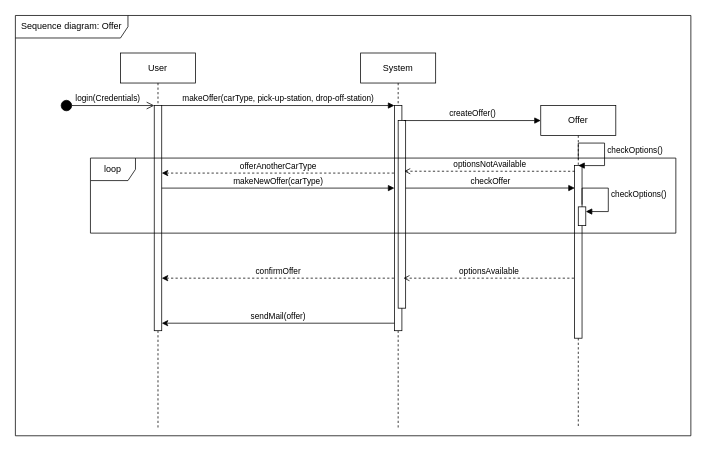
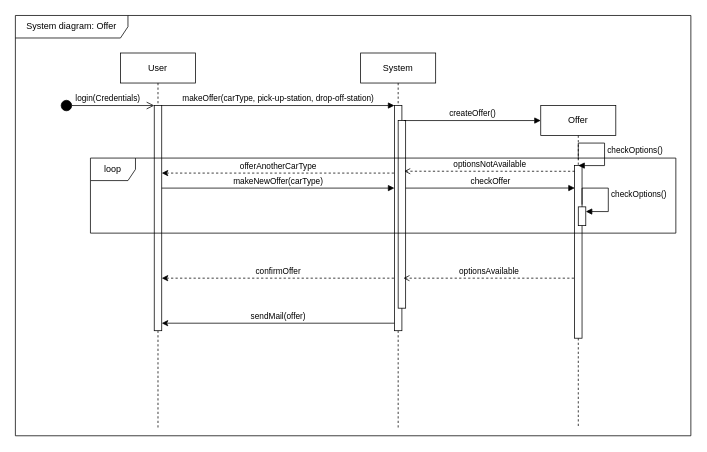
  <mxCell id="0" />
  <mxCell id="1" parent="0" />
  <mxCell id="2" value="User" style="shape=umlLifeline;perimeter=lifelinePerimeter;whiteSpace=wrap;html=1;container=1;dropTarget=0;collapsible=0;recursiveResize=0;outlineConnect=0;portConstraint=eastwest;newEdgeStyle={&quot;edgeStyle&quot;:&quot;elbowEdgeStyle&quot;,&quot;elbow&quot;:&quot;vertical&quot;,&quot;curved&quot;:0,&quot;rounded&quot;:0};" parent="1" vertex="1"><mxGeometry x="160" y="70" width="100" height="500" as="geometry" /></mxCell>
  <mxCell id="3" value="" style="html=1;points=[[0,0,0,0,5],[0,1,0,0,-5],[1,0,0,0,5],[1,1,0,0,-5]];perimeter=orthogonalPerimeter;outlineConnect=0;targetShapes=umlLifeline;portConstraint=eastwest;newEdgeStyle={&quot;curved&quot;:0,&quot;rounded&quot;:0};" parent="2" vertex="1"><mxGeometry x="45" y="70" width="10" height="300" as="geometry" /></mxCell>
  <mxCell id="4" value="System" style="shape=umlLifeline;perimeter=lifelinePerimeter;whiteSpace=wrap;html=1;container=1;dropTarget=0;collapsible=0;recursiveResize=0;outlineConnect=0;portConstraint=eastwest;newEdgeStyle={&quot;edgeStyle&quot;:&quot;elbowEdgeStyle&quot;,&quot;elbow&quot;:&quot;vertical&quot;,&quot;curved&quot;:0,&quot;rounded&quot;:0};" parent="1" vertex="1"><mxGeometry x="480" y="70" width="100" height="500" as="geometry" /></mxCell>
  <mxCell id="5" value="" style="html=1;points=[[0,0,0,0,5],[0,1,0,0,-5],[1,0,0,0,5],[1,1,0,0,-5]];perimeter=orthogonalPerimeter;outlineConnect=0;targetShapes=umlLifeline;portConstraint=eastwest;newEdgeStyle={&quot;curved&quot;:0,&quot;rounded&quot;:0};" parent="4" vertex="1"><mxGeometry x="45" y="70" width="10" height="300" as="geometry" /></mxCell>
  <mxCell id="6" value="login(Credentials)" style="html=1;verticalAlign=bottom;startArrow=circle;startFill=1;endArrow=open;startSize=6;endSize=8;curved=0;rounded=0;" parent="1" target="3" edge="1"><mxGeometry width="80" relative="1" as="geometry"><mxPoint x="80" y="140" as="sourcePoint" /><mxPoint x="180" y="140" as="targetPoint" /></mxGeometry></mxCell>
  <mxCell id="7" value="makeOffer(carType, pick-up-station, drop-off-station)" style="html=1;verticalAlign=bottom;endArrow=block;curved=0;rounded=0;exitX=1;exitY=0;exitDx=0;exitDy=5;exitPerimeter=0;" parent="1" edge="1"><mxGeometry width="80" relative="1" as="geometry"><mxPoint x="215" y="140" as="sourcePoint" /><mxPoint x="525" y="140" as="targetPoint" /><mxPoint as="offset" /></mxGeometry></mxCell>
  <mxCell id="8" value="Offer" style="shape=umlLifeline;perimeter=lifelinePerimeter;whiteSpace=wrap;html=1;container=1;dropTarget=0;collapsible=0;recursiveResize=0;outlineConnect=0;portConstraint=eastwest;newEdgeStyle={&quot;curved&quot;:0,&quot;rounded&quot;:0};" parent="1" vertex="1"><mxGeometry x="720" y="140" width="100" height="430" as="geometry" /></mxCell>
  <mxCell id="9" value="" style="rounded=0;whiteSpace=wrap;html=1;" parent="1" vertex="1"><mxGeometry x="530" y="160" width="10" height="250" as="geometry" /></mxCell>
  <mxCell id="10" value="createOffer()" style="html=1;verticalAlign=bottom;endArrow=block;curved=0;rounded=0;exitX=0.75;exitY=0;exitDx=0;exitDy=0;" parent="1" source="9" edge="1"><mxGeometry width="80" relative="1" as="geometry"><mxPoint x="620" y="160" as="sourcePoint" /><mxPoint x="720" y="160" as="targetPoint" /></mxGeometry></mxCell>
  <mxCell id="11" value="" style="rounded=0;whiteSpace=wrap;html=1;strokeColor=default;" parent="1" vertex="1"><mxGeometry x="765" y="220" width="10" height="230" as="geometry" /></mxCell>
  <mxCell id="12" value="checkOptions()" style="html=1;align=left;spacingLeft=2;endArrow=block;rounded=0;edgeStyle=orthogonalEdgeStyle;curved=0;rounded=0;exitX=0.5;exitY=0.167;exitDx=0;exitDy=0;exitPerimeter=0;entryX=0.5;entryY=0;entryDx=0;entryDy=0;" parent="1" source="8" target="11" edge="1"><mxGeometry x="0.097" relative="1" as="geometry"><mxPoint x="775" y="190" as="sourcePoint" /><Array as="points"><mxPoint x="805" y="190" /><mxPoint x="805" y="220" /></Array><mxPoint x="780" y="220" as="targetPoint" /><mxPoint as="offset" /></mxGeometry></mxCell>
  <mxCell id="13" value="optionsNotAvailable" style="html=1;verticalAlign=bottom;endArrow=none;curved=0;rounded=0;entryX=0.086;entryY=0.033;entryDx=0;entryDy=0;exitX=0.8;exitY=0.27;exitDx=0;exitDy=0;exitPerimeter=0;entryPerimeter=0;dashed=1;startArrow=open;startFill=0;endFill=0;" parent="1" source="9" target="11" edge="1"><mxGeometry width="80" relative="1" as="geometry"><mxPoint x="620" y="240" as="sourcePoint" /><mxPoint x="700" y="240" as="targetPoint" /></mxGeometry></mxCell>
  <mxCell id="14" value="offerAnotherCarType" style="html=1;verticalAlign=bottom;endArrow=none;curved=0;rounded=0;startArrow=classic;startFill=1;endFill=0;dashed=1;" parent="1" edge="1"><mxGeometry width="80" relative="1" as="geometry"><mxPoint x="215" y="230" as="sourcePoint" /><mxPoint x="525" y="230" as="targetPoint" /></mxGeometry></mxCell>
  <mxCell id="15" value="optionsAvailable" style="html=1;verticalAlign=bottom;endArrow=none;curved=0;rounded=0;entryX=0.086;entryY=0.033;entryDx=0;entryDy=0;exitX=0.8;exitY=0.27;exitDx=0;exitDy=0;exitPerimeter=0;entryPerimeter=0;dashed=1;startArrow=open;startFill=0;endFill=0;" parent="1" edge="1"><mxGeometry width="80" relative="1" as="geometry"><mxPoint x="537" y="370" as="sourcePoint" /><mxPoint x="765" y="370" as="targetPoint" /></mxGeometry></mxCell>
  <mxCell id="16" value="confirmOffer" style="html=1;verticalAlign=bottom;endArrow=none;curved=0;rounded=0;startArrow=classic;startFill=1;endFill=0;dashed=1;" parent="1" edge="1"><mxGeometry width="80" relative="1" as="geometry"><mxPoint x="215" y="370" as="sourcePoint" /><mxPoint x="525" y="370" as="targetPoint" /></mxGeometry></mxCell>
  <mxCell id="17" value="makeNewOffer(carType)" style="html=1;verticalAlign=bottom;endArrow=block;curved=0;rounded=0;" parent="1" edge="1"><mxGeometry width="80" relative="1" as="geometry"><mxPoint x="215" y="250" as="sourcePoint" /><mxPoint x="525" y="250" as="targetPoint" /></mxGeometry></mxCell>
  <mxCell id="18" value="checkOffer" style="html=1;verticalAlign=bottom;endArrow=block;curved=0;rounded=0;entryX=0.033;entryY=0.13;entryDx=0;entryDy=0;entryPerimeter=0;" parent="1" target="11" edge="1"><mxGeometry width="80" relative="1" as="geometry"><mxPoint x="540" y="250" as="sourcePoint" /><mxPoint x="760" y="250" as="targetPoint" /></mxGeometry></mxCell>
  <mxCell id="19" value="checkOptions()" style="html=1;align=left;spacingLeft=2;endArrow=block;rounded=0;edgeStyle=orthogonalEdgeStyle;curved=0;rounded=0;exitX=0.5;exitY=0.167;exitDx=0;exitDy=0;exitPerimeter=0;entryX=1;entryY=0.25;entryDx=0;entryDy=0;" parent="1" target="20" edge="1"><mxGeometry x="0.097" relative="1" as="geometry"><mxPoint x="775" y="272" as="sourcePoint" /><Array as="points"><mxPoint x="775" y="250" /><mxPoint x="810" y="250" /><mxPoint x="810" y="281" /></Array><mxPoint x="800" y="280" as="targetPoint" /><mxPoint as="offset" /></mxGeometry></mxCell>
  <mxCell id="20" value="" style="rounded=0;whiteSpace=wrap;html=1;" parent="1" vertex="1"><mxGeometry x="770" y="275" width="10" height="25" as="geometry" /></mxCell>
  <mxCell id="21" value="sendMail(offer)" style="html=1;verticalAlign=bottom;endArrow=none;curved=0;rounded=0;endFill=0;startArrow=classic;startFill=1;" parent="1" edge="1"><mxGeometry width="80" relative="1" as="geometry"><mxPoint x="215" y="430" as="sourcePoint" /><mxPoint x="525" y="430" as="targetPoint" /></mxGeometry></mxCell>
  <mxCell id="22" value="loop" style="shape=umlFrame;whiteSpace=wrap;html=1;pointerEvents=0;" parent="1" vertex="1"><mxGeometry x="120" y="210" width="780" height="100" as="geometry" /></mxCell>
- <mxCell id="23" value="Sequence diagram: Offer" style="shape=umlFrame;whiteSpace=wrap;html=1;pointerEvents=0;width=150;height=30;" vertex="1" parent="1"><mxGeometry x="20" y="20" width="900" height="560" as="geometry" /></mxCell>
+ <mxCell id="23" value="System diagram: Offer" style="shape=umlFrame;whiteSpace=wrap;html=1;pointerEvents=0;width=150;height=30;" vertex="1" parent="1"><mxGeometry x="20" y="20" width="900" height="560" as="geometry" /></mxCell>
